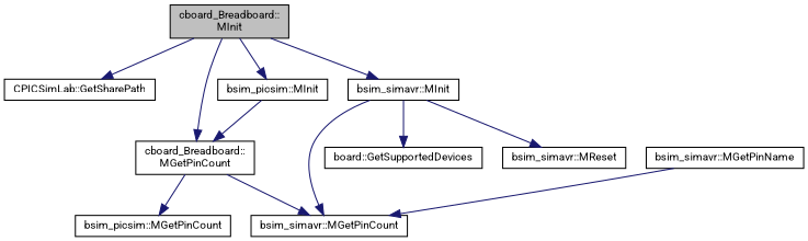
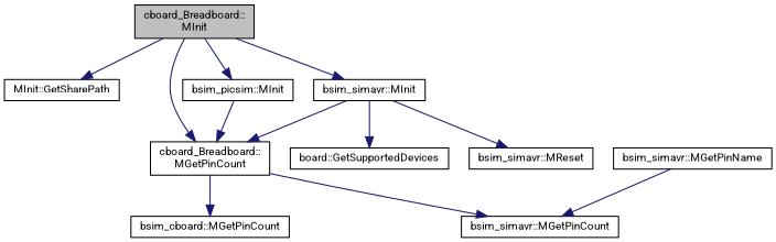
  digraph {
    fontname=Roboto
    rankdir=TB
    node [color=black fillcolor=white fontname=Roboto fontsize=10 shape=record style=filled]
    edge [color=midnightblue fontname=Roboto fontsize=10 labelfontname=Helvetica labelfontsize=10 style=solid]
    n1 [fillcolor=grey75 fontcolor=black height=0.2 label="cboard_Breadboard::\lMInit" width=0.4]
-   n2 [height=0.2 label="CPICSimLab::GetSharePath" width=0.4]
+   n2 [height=0.2 label="MInit::GetSharePath" width=0.4]
    n3 [height=0.2 label="cboard_Breadboard::\lMGetPinCount" width=0.4]
    n4 [height=0.2 label="bsim_picsim::MInit" width=0.4]
    n5 [height=0.2 label="bsim_simavr::MInit" width=0.4]
-   n6 [height=0.2 label="bsim_picsim::MGetPinCount" width=0.4]
+   n6 [height=0.2 label="bsim_cboard::MGetPinCount" width=0.4]
    n7 [height=0.2 label="bsim_simavr::MGetPinCount" width=0.4]
    n8 [height=0.2 label="board::GetSupportedDevices" width=0.4]
    n9 [height=0.2 label="bsim_simavr::MReset" width=0.4]
    n10 [height=0.2 label="bsim_simavr::MGetPinName" width=0.4]
    n1 -> n2
    n1 -> n3
    n1 -> n4
    n1 -> n5
    n3 -> n6
    n3 -> n7
    n4 -> n3
-   n5 -> n7
+   n5 -> n3
    n5 -> n8
    n5 -> n9
    n10 -> n7
  }
